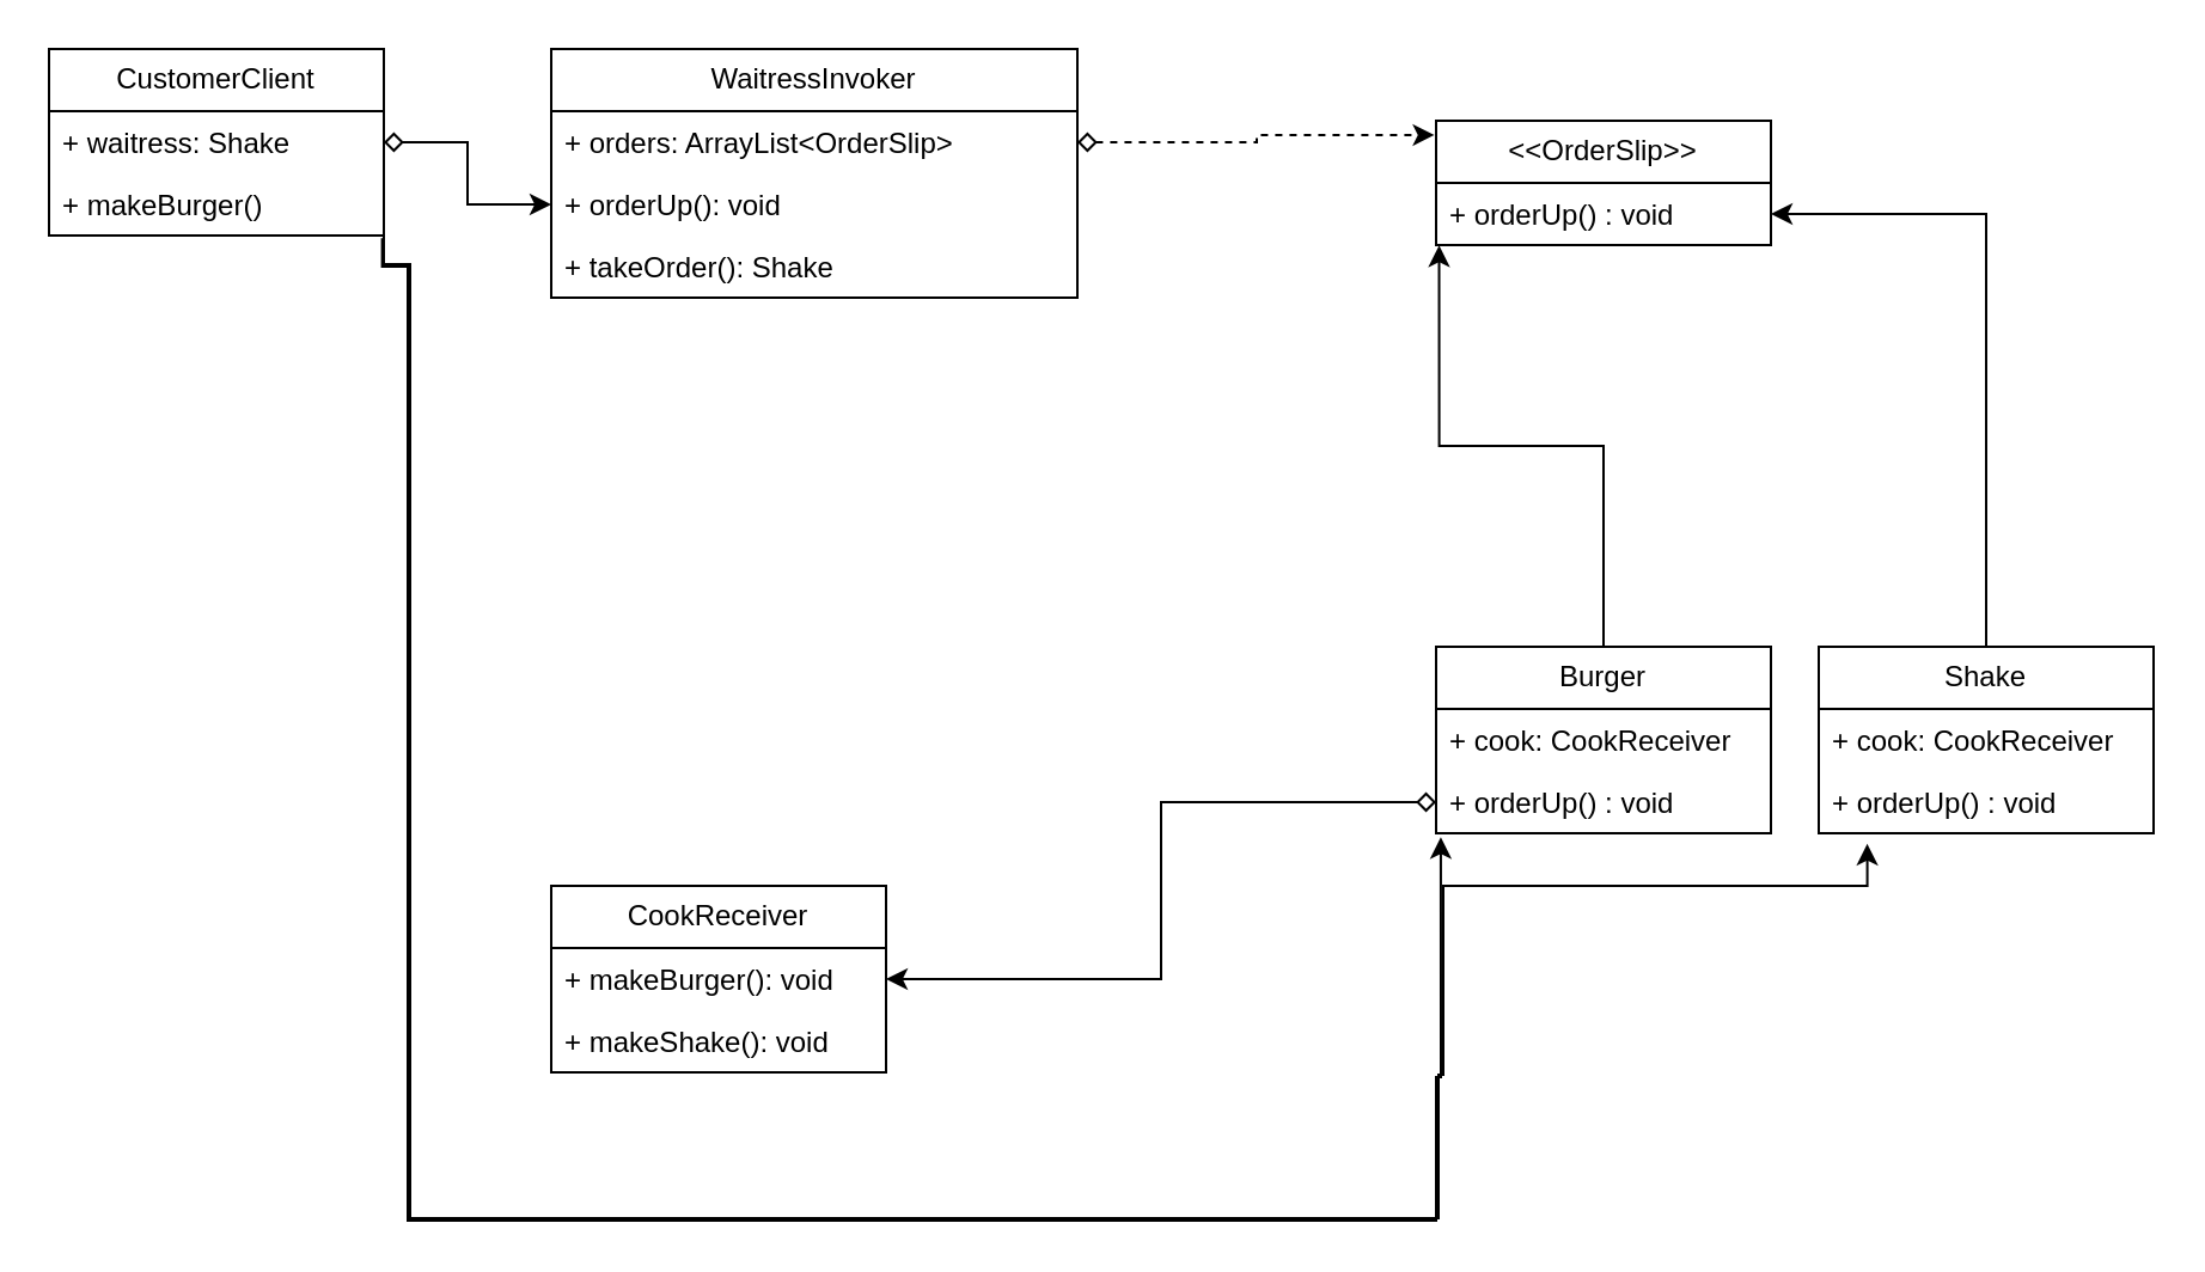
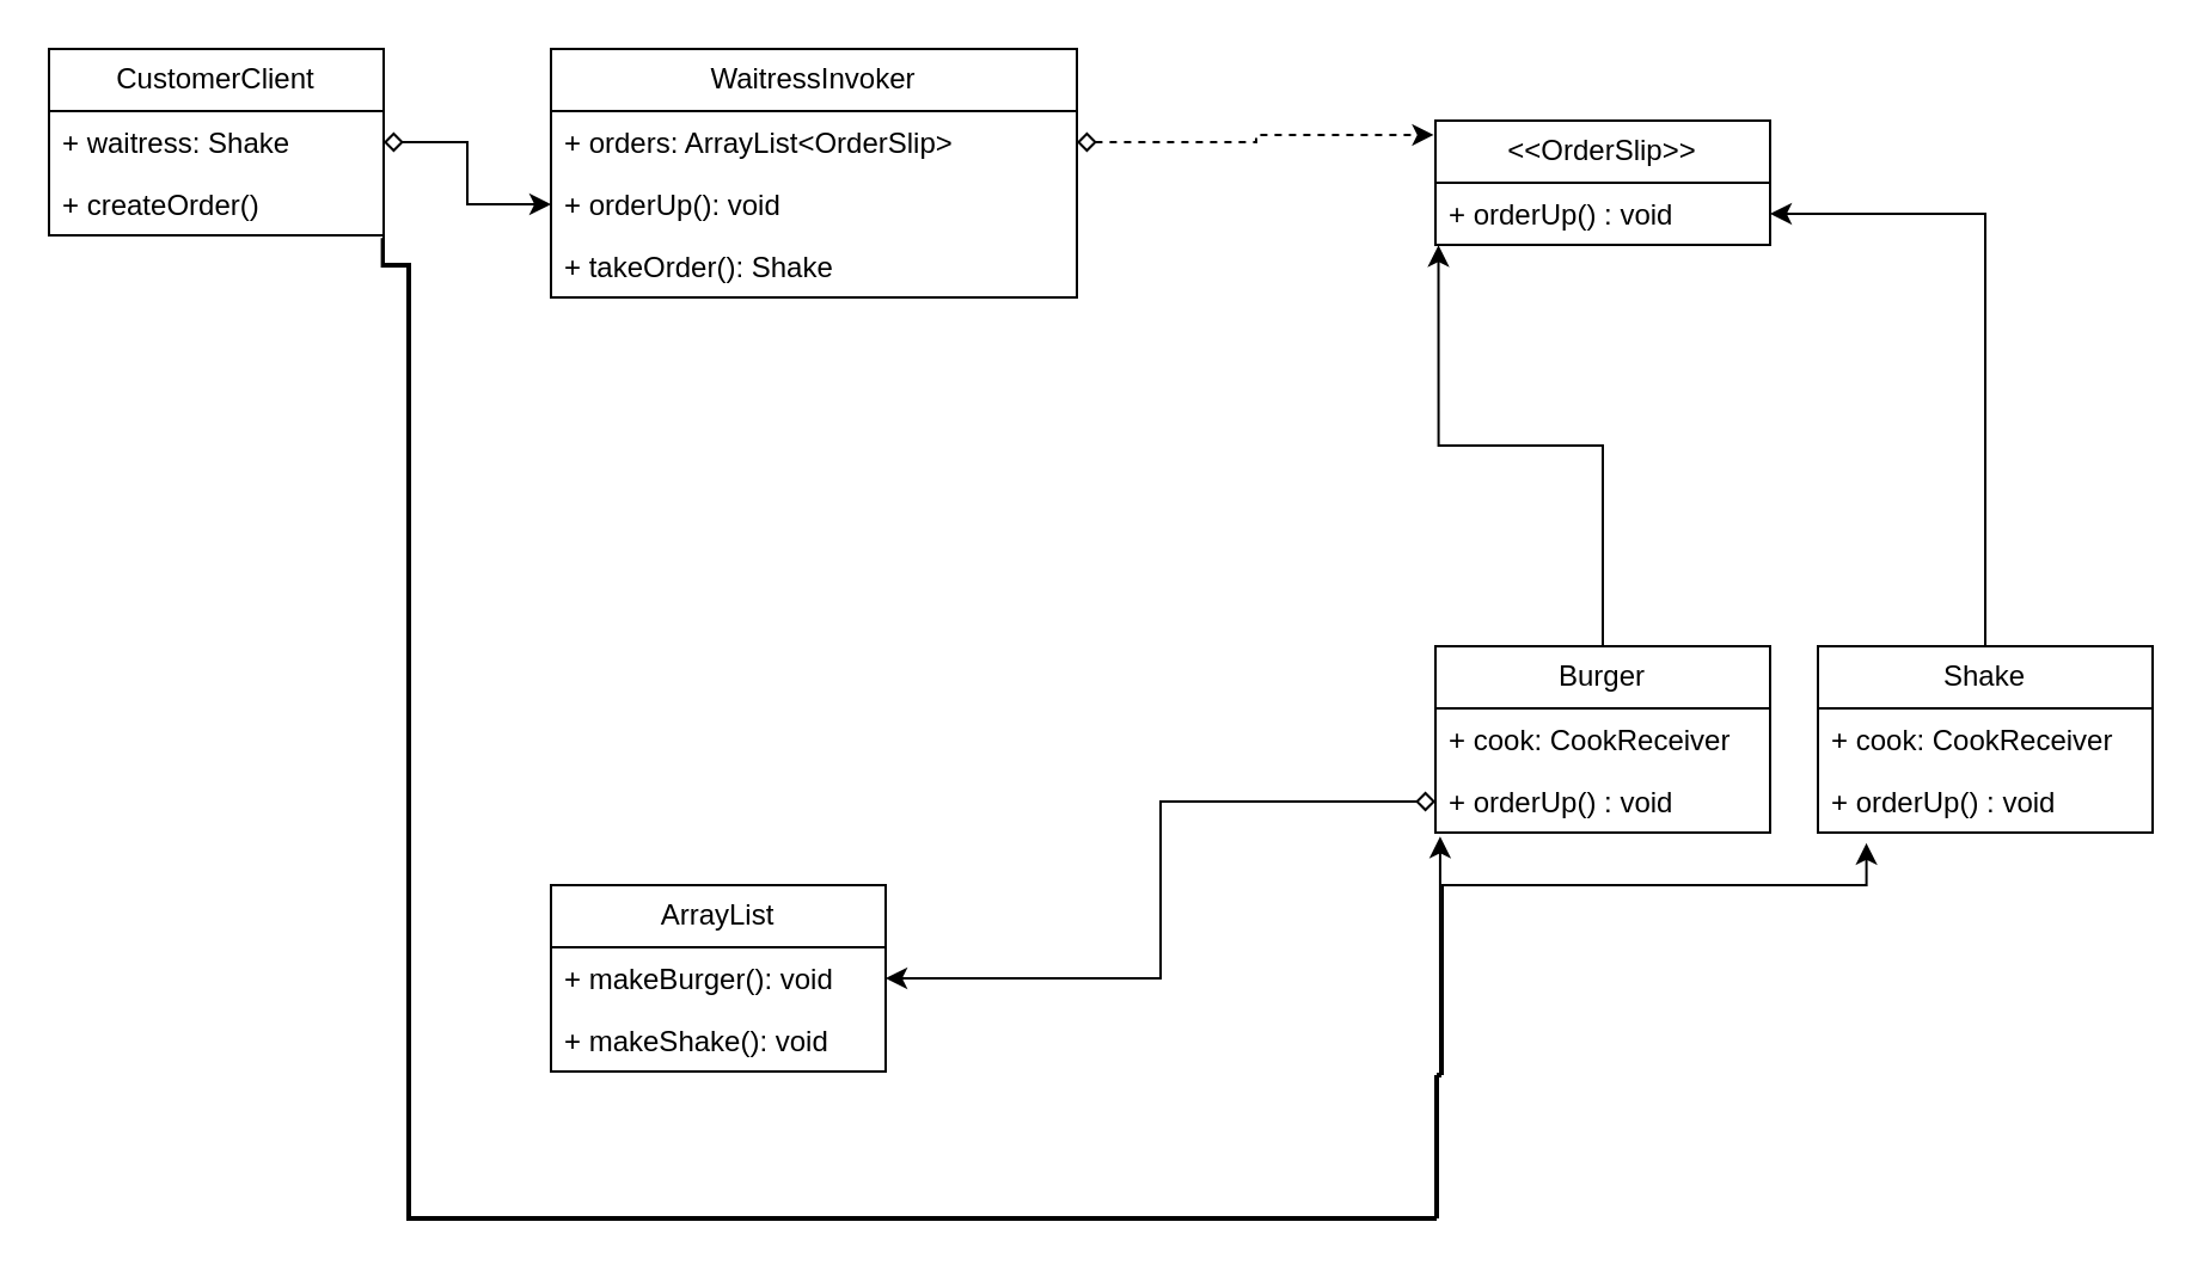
  <mxCell id="0" />
  <mxCell id="1" parent="0" />
  <mxCell id="2" value="WaitressInvoker" style="swimlane;fontStyle=0;childLayout=stackLayout;horizontal=1;startSize=26;fillColor=none;horizontalStack=0;resizeParent=1;resizeParentMax=0;resizeLast=0;collapsible=1;marginBottom=0;whiteSpace=wrap;html=1;" parent="1" vertex="1"><mxGeometry x="230" y="20" width="220" height="104" as="geometry" /></mxCell>
  <mxCell id="3" value="+ orders: ArrayList&amp;lt;OrderSlip&amp;gt;" style="text;strokeColor=none;fillColor=none;align=left;verticalAlign=top;spacingLeft=4;spacingRight=4;overflow=hidden;rotatable=0;points=[[0,0.5],[1,0.5]];portConstraint=eastwest;whiteSpace=wrap;html=1;" parent="2" vertex="1"><mxGeometry y="26" width="220" height="26" as="geometry" /></mxCell>
  <mxCell id="4" value="+ orderUp(): void" style="text;strokeColor=none;fillColor=none;align=left;verticalAlign=top;spacingLeft=4;spacingRight=4;overflow=hidden;rotatable=0;points=[[0,0.5],[1,0.5]];portConstraint=eastwest;whiteSpace=wrap;html=1;" parent="2" vertex="1"><mxGeometry y="52" width="220" height="26" as="geometry" /></mxCell>
  <mxCell id="5" value="+ takeOrder(): Shake" style="text;strokeColor=none;fillColor=none;align=left;verticalAlign=top;spacingLeft=4;spacingRight=4;overflow=hidden;rotatable=0;points=[[0,0.5],[1,0.5]];portConstraint=eastwest;whiteSpace=wrap;html=1;" parent="2" vertex="1"><mxGeometry y="78" width="220" height="26" as="geometry" /></mxCell>
  <mxCell id="6" value="&amp;lt;&amp;lt;OrderSlip&amp;gt;&amp;gt;" style="swimlane;fontStyle=0;childLayout=stackLayout;horizontal=1;startSize=26;fillColor=none;horizontalStack=0;resizeParent=1;resizeParentMax=0;resizeLast=0;collapsible=1;marginBottom=0;whiteSpace=wrap;html=1;" parent="1" vertex="1"><mxGeometry x="600" y="50" width="140" height="52" as="geometry" /></mxCell>
  <mxCell id="7" value="+ orderUp() : void" style="text;strokeColor=none;fillColor=none;align=left;verticalAlign=top;spacingLeft=4;spacingRight=4;overflow=hidden;rotatable=0;points=[[0,0.5],[1,0.5]];portConstraint=eastwest;whiteSpace=wrap;html=1;" parent="6" vertex="1"><mxGeometry y="26" width="140" height="26" as="geometry" /></mxCell>
  <mxCell id="8" value="Burger" style="swimlane;fontStyle=0;childLayout=stackLayout;horizontal=1;startSize=26;fillColor=none;horizontalStack=0;resizeParent=1;resizeParentMax=0;resizeLast=0;collapsible=1;marginBottom=0;whiteSpace=wrap;html=1;" parent="1" vertex="1"><mxGeometry x="600" y="270" width="140" height="78" as="geometry" /></mxCell>
  <mxCell id="9" value="+ cook: CookReceiver" style="text;strokeColor=none;fillColor=none;align=left;verticalAlign=top;spacingLeft=4;spacingRight=4;overflow=hidden;rotatable=0;points=[[0,0.5],[1,0.5]];portConstraint=eastwest;whiteSpace=wrap;html=1;" vertex="1" parent="8"><mxGeometry y="26" width="140" height="26" as="geometry" /></mxCell>
  <mxCell id="10" value="+ orderUp()&amp;nbsp;: void" style="text;strokeColor=none;fillColor=none;align=left;verticalAlign=top;spacingLeft=4;spacingRight=4;overflow=hidden;rotatable=0;points=[[0,0.5],[1,0.5]];portConstraint=eastwest;whiteSpace=wrap;html=1;" parent="8" vertex="1"><mxGeometry y="52" width="140" height="26" as="geometry" /></mxCell>
  <mxCell id="11" value="CustomerClient" style="swimlane;fontStyle=0;childLayout=stackLayout;horizontal=1;startSize=26;fillColor=none;horizontalStack=0;resizeParent=1;resizeParentMax=0;resizeLast=0;collapsible=1;marginBottom=0;whiteSpace=wrap;html=1;" parent="1" vertex="1"><mxGeometry x="20" y="20" width="140" height="78" as="geometry" /></mxCell>
  <mxCell id="12" value="+ waitress: Shake" style="text;strokeColor=none;fillColor=none;align=left;verticalAlign=top;spacingLeft=4;spacingRight=4;overflow=hidden;rotatable=0;points=[[0,0.5],[1,0.5]];portConstraint=eastwest;whiteSpace=wrap;html=1;" parent="11" vertex="1"><mxGeometry y="26" width="140" height="26" as="geometry" /></mxCell>
- <mxCell id="13" value="+ makeBurger()" style="text;strokeColor=none;fillColor=none;align=left;verticalAlign=top;spacingLeft=4;spacingRight=4;overflow=hidden;rotatable=0;points=[[0,0.5],[1,0.5]];portConstraint=eastwest;whiteSpace=wrap;html=1;" parent="11" vertex="1"><mxGeometry y="52" width="140" height="26" as="geometry" /></mxCell>
- <mxCell id="14" value="CookReceiver" style="swimlane;fontStyle=0;childLayout=stackLayout;horizontal=1;startSize=26;fillColor=none;horizontalStack=0;resizeParent=1;resizeParentMax=0;resizeLast=0;collapsible=1;marginBottom=0;whiteSpace=wrap;html=1;" parent="1" vertex="1"><mxGeometry x="230" y="370" width="140" height="78" as="geometry" /></mxCell>
+ <mxCell id="13" value="+ createOrder()" style="text;strokeColor=none;fillColor=none;align=left;verticalAlign=top;spacingLeft=4;spacingRight=4;overflow=hidden;rotatable=0;points=[[0,0.5],[1,0.5]];portConstraint=eastwest;whiteSpace=wrap;html=1;" parent="11" vertex="1"><mxGeometry y="52" width="140" height="26" as="geometry" /></mxCell>
+ <mxCell id="14" value="ArrayList" style="swimlane;fontStyle=0;childLayout=stackLayout;horizontal=1;startSize=26;fillColor=none;horizontalStack=0;resizeParent=1;resizeParentMax=0;resizeLast=0;collapsible=1;marginBottom=0;whiteSpace=wrap;html=1;" parent="1" vertex="1"><mxGeometry x="230" y="370" width="140" height="78" as="geometry" /></mxCell>
  <mxCell id="15" value="+ makeBurger(): void" style="text;strokeColor=none;fillColor=none;align=left;verticalAlign=top;spacingLeft=4;spacingRight=4;overflow=hidden;rotatable=0;points=[[0,0.5],[1,0.5]];portConstraint=eastwest;whiteSpace=wrap;html=1;" parent="14" vertex="1"><mxGeometry y="26" width="140" height="26" as="geometry" /></mxCell>
  <mxCell id="16" value="+ makeShake(): void" style="text;strokeColor=none;fillColor=none;align=left;verticalAlign=top;spacingLeft=4;spacingRight=4;overflow=hidden;rotatable=0;points=[[0,0.5],[1,0.5]];portConstraint=eastwest;whiteSpace=wrap;html=1;" parent="14" vertex="1"><mxGeometry y="52" width="140" height="26" as="geometry" /></mxCell>
  <mxCell id="17" style="edgeStyle=orthogonalEdgeStyle;rounded=0;orthogonalLoop=1;jettySize=auto;html=1;entryX=0.014;entryY=1.064;entryDx=0;entryDy=0;entryPerimeter=0;exitX=0.995;exitY=1.042;exitDx=0;exitDy=0;exitPerimeter=0;" parent="1" source="13" target="10" edge="1"><mxGeometry relative="1" as="geometry"><mxPoint x="600" y="435" as="targetPoint" /><Array as="points"><mxPoint x="159" y="111" /><mxPoint x="170" y="111" /><mxPoint x="170" y="510" /><mxPoint x="600" y="510" /><mxPoint x="600" y="450" /><mxPoint x="602" y="450" /></Array><mxPoint x="160" y="111" as="sourcePoint" /></mxGeometry></mxCell>
  <mxCell id="18" style="edgeStyle=orthogonalEdgeStyle;rounded=0;orthogonalLoop=1;jettySize=auto;html=1;exitX=0;exitY=0.5;exitDx=0;exitDy=0;entryX=1;entryY=0.5;entryDx=0;entryDy=0;startArrow=diamond;startFill=0;" parent="1" source="10" target="15" edge="1"><mxGeometry relative="1" as="geometry" /></mxCell>
  <mxCell id="19" style="edgeStyle=orthogonalEdgeStyle;rounded=0;orthogonalLoop=1;jettySize=auto;html=1;entryX=-0.005;entryY=0.115;entryDx=0;entryDy=0;entryPerimeter=0;startArrow=diamond;startFill=0;dashed=1;" parent="1" source="3" target="6" edge="1"><mxGeometry relative="1" as="geometry" /></mxCell>
  <mxCell id="20" style="edgeStyle=orthogonalEdgeStyle;rounded=0;orthogonalLoop=1;jettySize=auto;html=1;entryX=0;entryY=0.5;entryDx=0;entryDy=0;startArrow=diamond;startFill=0;" edge="1" parent="1" source="12" target="4"><mxGeometry relative="1" as="geometry" /></mxCell>
  <mxCell id="21" style="edgeStyle=orthogonalEdgeStyle;rounded=0;orthogonalLoop=1;jettySize=auto;html=1;entryX=1;entryY=0.5;entryDx=0;entryDy=0;" edge="1" parent="1" source="22" target="7"><mxGeometry relative="1" as="geometry" /></mxCell>
  <mxCell id="22" value="Shake" style="swimlane;fontStyle=0;childLayout=stackLayout;horizontal=1;startSize=26;fillColor=none;horizontalStack=0;resizeParent=1;resizeParentMax=0;resizeLast=0;collapsible=1;marginBottom=0;whiteSpace=wrap;html=1;" vertex="1" parent="1"><mxGeometry x="760" y="270" width="140" height="78" as="geometry" /></mxCell>
  <mxCell id="23" value="+ cook: CookReceiver" style="text;strokeColor=none;fillColor=none;align=left;verticalAlign=top;spacingLeft=4;spacingRight=4;overflow=hidden;rotatable=0;points=[[0,0.5],[1,0.5]];portConstraint=eastwest;whiteSpace=wrap;html=1;" vertex="1" parent="22"><mxGeometry y="26" width="140" height="26" as="geometry" /></mxCell>
  <mxCell id="24" value="+ orderUp()&amp;nbsp;: void" style="text;strokeColor=none;fillColor=none;align=left;verticalAlign=top;spacingLeft=4;spacingRight=4;overflow=hidden;rotatable=0;points=[[0,0.5],[1,0.5]];portConstraint=eastwest;whiteSpace=wrap;html=1;" vertex="1" parent="22"><mxGeometry y="52" width="140" height="26" as="geometry" /></mxCell>
  <mxCell id="25" style="edgeStyle=orthogonalEdgeStyle;rounded=0;orthogonalLoop=1;jettySize=auto;html=1;entryX=0.009;entryY=1.005;entryDx=0;entryDy=0;entryPerimeter=0;" edge="1" parent="1" source="8" target="7"><mxGeometry relative="1" as="geometry" /></mxCell>
  <mxCell id="26" style="edgeStyle=orthogonalEdgeStyle;rounded=0;orthogonalLoop=1;jettySize=auto;html=1;exitX=0.995;exitY=1.042;exitDx=0;exitDy=0;exitPerimeter=0;entryX=0.145;entryY=1.17;entryDx=0;entryDy=0;entryPerimeter=0;" edge="1" parent="1" target="24"><mxGeometry relative="1" as="geometry"><mxPoint x="860" y="370" as="targetPoint" /><Array as="points"><mxPoint x="160" y="110" /><mxPoint x="171" y="110" /><mxPoint x="171" y="509" /><mxPoint x="601" y="509" /><mxPoint x="601" y="449" /><mxPoint x="603" y="449" /><mxPoint x="603" y="370" /><mxPoint x="780" y="370" /></Array><mxPoint x="160" y="98" as="sourcePoint" /></mxGeometry></mxCell>
